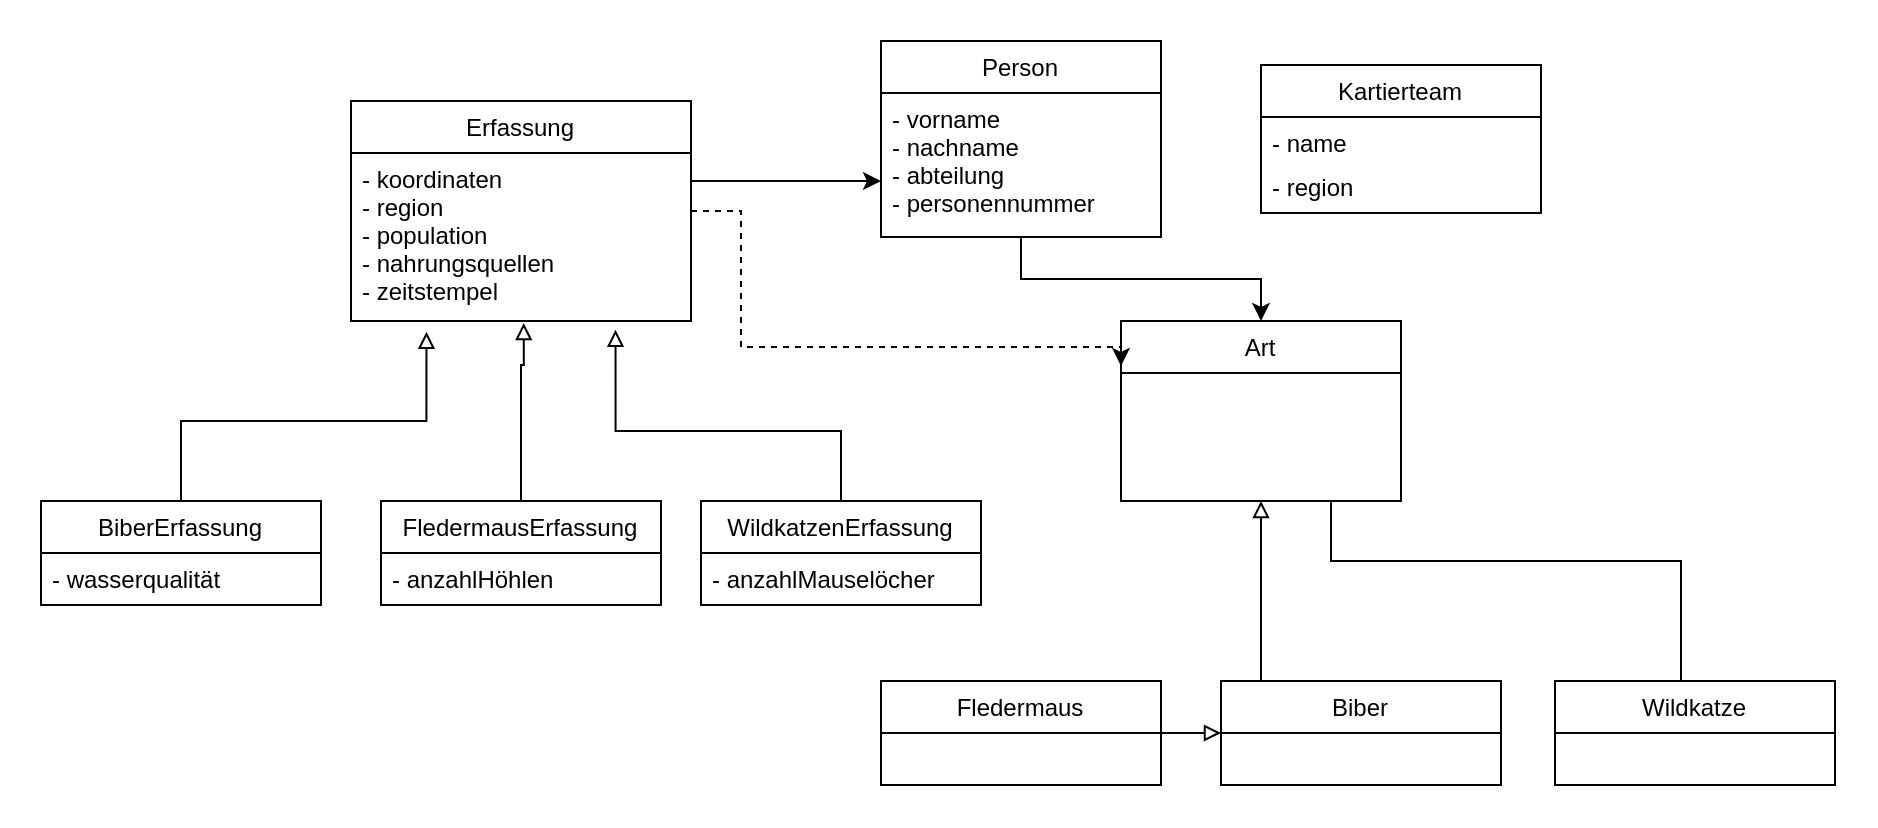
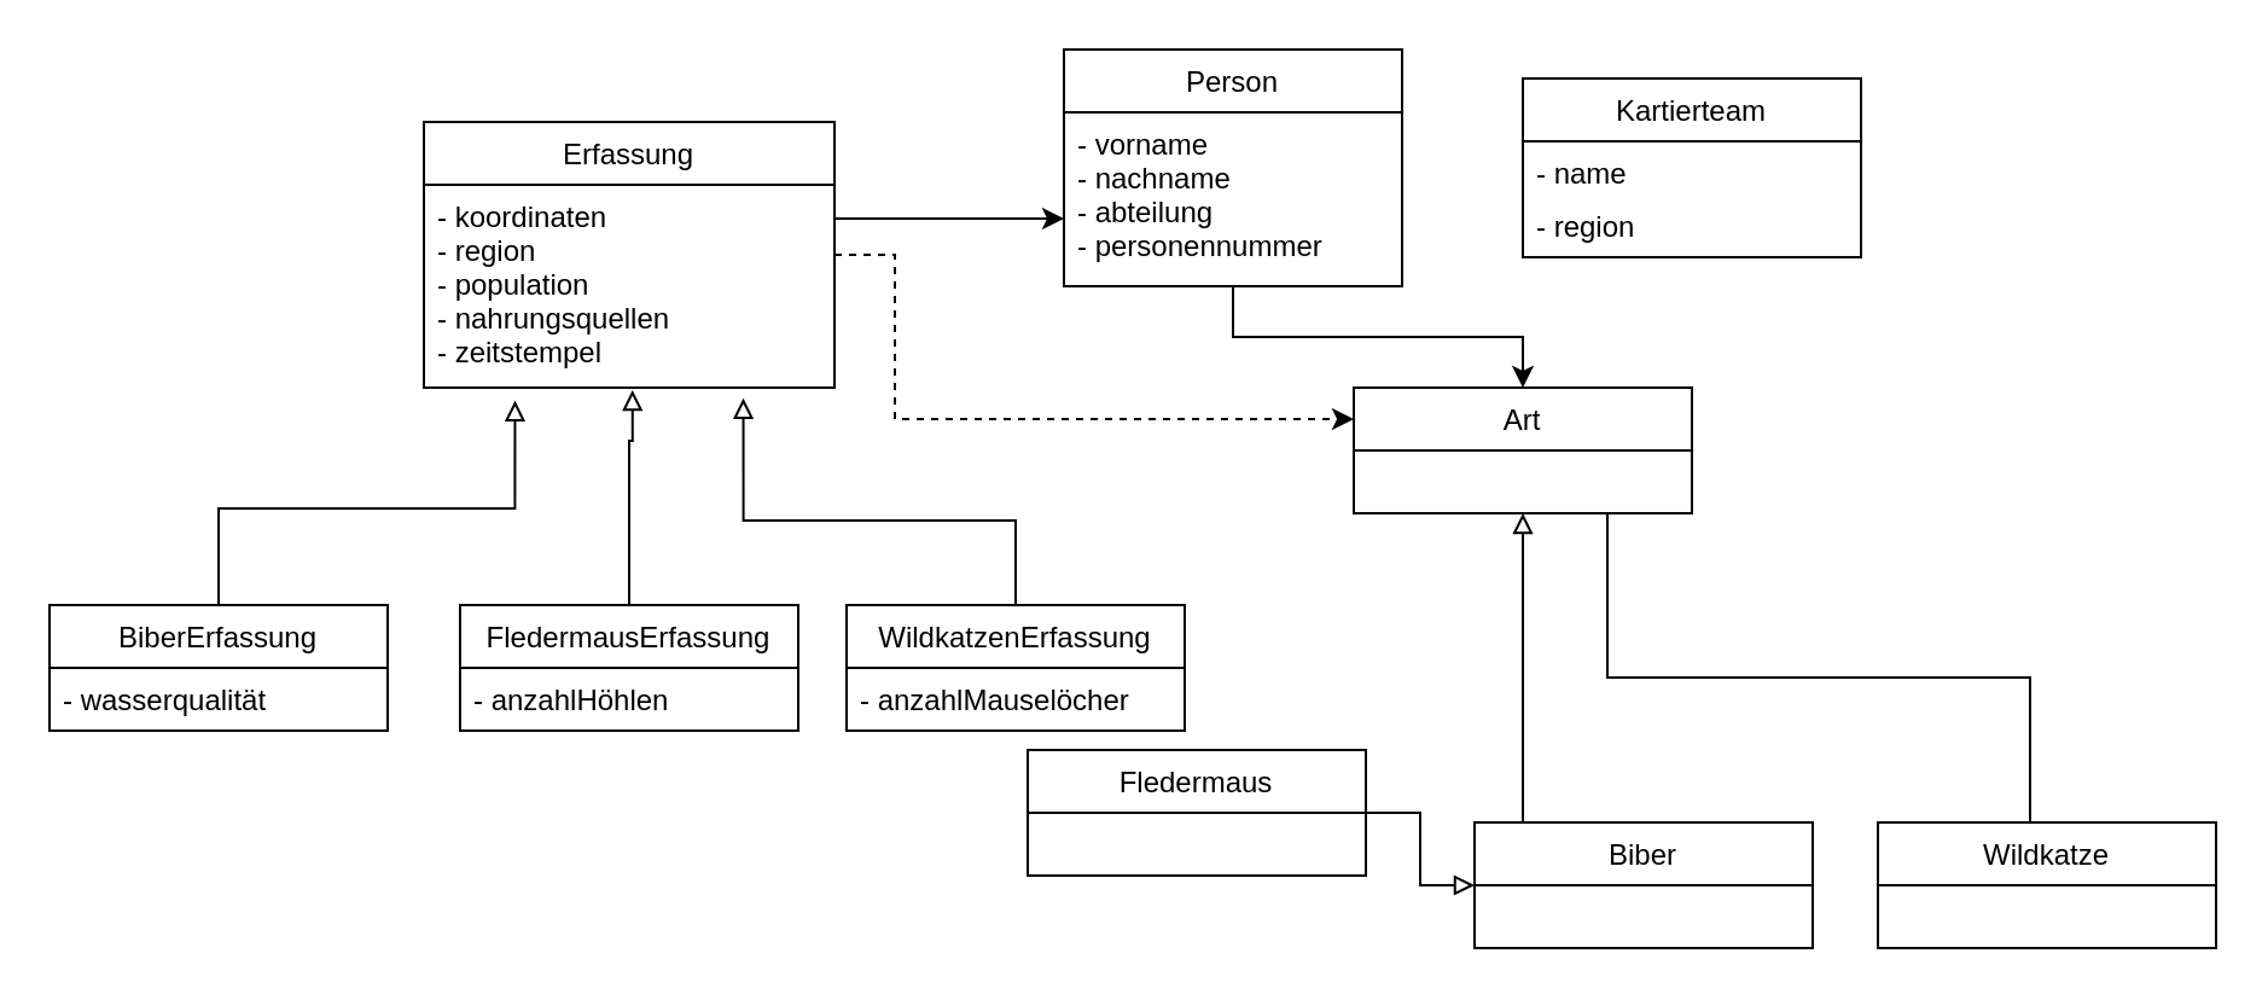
  <mxCell id="0" />
  <mxCell id="1" parent="0" />
  <mxCell id="2" style="edgeStyle=orthogonalEdgeStyle;rounded=0;orthogonalLoop=1;jettySize=auto;html=1;entryX=0;entryY=0.25;entryDx=0;entryDy=0;dashed=1;" parent="1" source="3" target="5" edge="1"><mxGeometry relative="1" as="geometry"><Array as="points"><mxPoint x="370" y="105" /><mxPoint x="370" y="173" /></Array></mxGeometry></mxCell>
  <mxCell id="3" value="Erfassung" style="swimlane;fontStyle=0;childLayout=stackLayout;horizontal=1;startSize=26;fillColor=none;horizontalStack=0;resizeParent=1;resizeParentMax=0;resizeLast=0;collapsible=1;marginBottom=0;" parent="1" vertex="1"><mxGeometry x="175" y="50" width="170" height="110" as="geometry" /></mxCell>
  <mxCell id="4" value="- koordinaten&#10;- region&#10;- population&#10;- nahrungsquellen&#10;- zeitstempel" style="text;strokeColor=none;fillColor=none;align=left;verticalAlign=top;spacingLeft=4;spacingRight=4;overflow=hidden;rotatable=0;points=[[0,0.5],[1,0.5]];portConstraint=eastwest;" parent="3" vertex="1"><mxGeometry y="26" width="170" height="84" as="geometry" /></mxCell>
- <mxCell id="5" value="Art" style="swimlane;fontStyle=0;childLayout=stackLayout;horizontal=1;startSize=26;fillColor=none;horizontalStack=0;resizeParent=1;resizeParentMax=0;resizeLast=0;collapsible=1;marginBottom=0;" parent="1" vertex="1"><mxGeometry x="560" y="160" width="140" height="90" as="geometry" /></mxCell>
+ <mxCell id="5" value="Art" style="swimlane;fontStyle=0;childLayout=stackLayout;horizontal=1;startSize=26;fillColor=none;horizontalStack=0;resizeParent=1;resizeParentMax=0;resizeLast=0;collapsible=1;marginBottom=0;" parent="1" vertex="1"><mxGeometry x="560" y="160" width="140" height="52" as="geometry" /></mxCell>
  <mxCell id="6" value="Kartierteam" style="swimlane;fontStyle=0;childLayout=stackLayout;horizontal=1;startSize=26;fillColor=none;horizontalStack=0;resizeParent=1;resizeParentMax=0;resizeLast=0;collapsible=1;marginBottom=0;" parent="1" vertex="1"><mxGeometry x="630" y="32" width="140" height="74" as="geometry" /></mxCell>
  <mxCell id="7" value="- name" style="text;strokeColor=none;fillColor=none;align=left;verticalAlign=top;spacingLeft=4;spacingRight=4;overflow=hidden;rotatable=0;points=[[0,0.5],[1,0.5]];portConstraint=eastwest;" parent="6" vertex="1"><mxGeometry y="26" width="140" height="22" as="geometry" /></mxCell>
  <mxCell id="8" value="- region" style="text;strokeColor=none;fillColor=none;align=left;verticalAlign=top;spacingLeft=4;spacingRight=4;overflow=hidden;rotatable=0;points=[[0,0.5],[1,0.5]];portConstraint=eastwest;" parent="6" vertex="1"><mxGeometry y="48" width="140" height="26" as="geometry" /></mxCell>
  <mxCell id="9" style="edgeStyle=orthogonalEdgeStyle;rounded=0;orthogonalLoop=1;jettySize=auto;html=1;" parent="1" source="10" target="5" edge="1"><mxGeometry relative="1" as="geometry" /></mxCell>
  <mxCell id="10" value="Person" style="swimlane;fontStyle=0;childLayout=stackLayout;horizontal=1;startSize=26;fillColor=none;horizontalStack=0;resizeParent=1;resizeParentMax=0;resizeLast=0;collapsible=1;marginBottom=0;" parent="1" vertex="1"><mxGeometry x="440" y="20" width="140" height="98" as="geometry" /></mxCell>
  <mxCell id="11" value="- vorname&#10;- nachname&#10;- abteilung&#10;- personennummer" style="text;strokeColor=none;fillColor=none;align=left;verticalAlign=top;spacingLeft=4;spacingRight=4;overflow=hidden;rotatable=0;points=[[0,0.5],[1,0.5]];portConstraint=eastwest;" parent="10" vertex="1"><mxGeometry y="26" width="140" height="72" as="geometry" /></mxCell>
  <mxCell id="12" style="edgeStyle=orthogonalEdgeStyle;rounded=0;orthogonalLoop=1;jettySize=auto;html=1;exitX=1;exitY=0.5;exitDx=0;exitDy=0;" parent="1" edge="1"><mxGeometry relative="1" as="geometry"><Array as="points"><mxPoint x="345" y="90" /></Array><mxPoint x="345" y="89" as="sourcePoint" /><mxPoint x="440" y="90" as="targetPoint" /></mxGeometry></mxCell>
  <mxCell id="13" style="edgeStyle=orthogonalEdgeStyle;rounded=0;orthogonalLoop=1;jettySize=auto;html=1;endArrow=block;endFill=0;" parent="1" source="14" target="16" edge="1"><mxGeometry relative="1" as="geometry"><mxPoint x="750" y="199" as="targetPoint" /></mxGeometry></mxCell>
- <mxCell id="14" value="Fledermaus" style="swimlane;fontStyle=0;childLayout=stackLayout;horizontal=1;startSize=26;fillColor=none;horizontalStack=0;resizeParent=1;resizeParentMax=0;resizeLast=0;collapsible=1;marginBottom=0;" parent="1" vertex="1"><mxGeometry x="440" y="340" width="140" height="52" as="geometry" /></mxCell>
+ <mxCell id="14" value="Fledermaus" style="swimlane;fontStyle=0;childLayout=stackLayout;horizontal=1;startSize=26;fillColor=none;horizontalStack=0;resizeParent=1;resizeParentMax=0;resizeLast=0;collapsible=1;marginBottom=0;" parent="1" vertex="1"><mxGeometry x="425" y="310" width="140" height="52" as="geometry" /></mxCell>
  <mxCell id="15" style="edgeStyle=orthogonalEdgeStyle;rounded=0;orthogonalLoop=1;jettySize=auto;html=1;entryX=0.5;entryY=1;entryDx=0;entryDy=0;endArrow=block;endFill=0;" parent="1" source="16" target="5" edge="1"><mxGeometry relative="1" as="geometry"><Array as="points"><mxPoint x="630" y="290" /><mxPoint x="630" y="290" /></Array><mxPoint x="825" y="214" as="targetPoint" /></mxGeometry></mxCell>
  <mxCell id="16" value="Biber" style="swimlane;fontStyle=0;childLayout=stackLayout;horizontal=1;startSize=26;fillColor=none;horizontalStack=0;resizeParent=1;resizeParentMax=0;resizeLast=0;collapsible=1;marginBottom=0;" parent="1" vertex="1"><mxGeometry x="610" y="340" width="140" height="52" as="geometry" /></mxCell>
  <mxCell id="17" style="edgeStyle=orthogonalEdgeStyle;rounded=0;orthogonalLoop=1;jettySize=auto;html=1;entryX=0.75;entryY=1;entryDx=0;entryDy=0;endArrow=none;endFill=0;" parent="1" source="18" target="5" edge="1"><mxGeometry relative="1" as="geometry"><Array as="points"><mxPoint x="840" y="280" /><mxPoint x="665" y="280" /></Array></mxGeometry></mxCell>
  <mxCell id="18" value="Wildkatze" style="swimlane;fontStyle=0;childLayout=stackLayout;horizontal=1;startSize=26;fillColor=none;horizontalStack=0;resizeParent=1;resizeParentMax=0;resizeLast=0;collapsible=1;marginBottom=0;" parent="1" vertex="1"><mxGeometry x="777" y="340" width="140" height="52" as="geometry" /></mxCell>
  <mxCell id="19" style="edgeStyle=orthogonalEdgeStyle;rounded=0;orthogonalLoop=1;jettySize=auto;html=1;endArrow=block;endFill=0;entryX=0.222;entryY=1.064;entryDx=0;entryDy=0;entryPerimeter=0;" parent="1" source="20" target="4" edge="1"><mxGeometry relative="1" as="geometry"><Array as="points"><mxPoint y="210" x="90" /><mxPoint x="213" y="210" /></Array></mxGeometry></mxCell>
  <mxCell id="20" value="BiberErfassung" style="swimlane;fontStyle=0;childLayout=stackLayout;horizontal=1;startSize=26;fillColor=none;horizontalStack=0;resizeParent=1;resizeParentMax=0;resizeLast=0;collapsible=1;marginBottom=0;" parent="1" vertex="1"><mxGeometry x="20" y="250" width="140" height="52" as="geometry" /></mxCell>
  <mxCell id="21" value="- wasserqualität" style="text;strokeColor=none;fillColor=none;align=left;verticalAlign=top;spacingLeft=4;spacingRight=4;overflow=hidden;rotatable=0;points=[[0,0.5],[1,0.5]];portConstraint=eastwest;" parent="20" vertex="1"><mxGeometry y="26" width="140" height="26" as="geometry" /></mxCell>
  <mxCell id="22" style="edgeStyle=orthogonalEdgeStyle;rounded=0;orthogonalLoop=1;jettySize=auto;html=1;endArrow=block;endFill=0;entryX=0.508;entryY=1.012;entryDx=0;entryDy=0;entryPerimeter=0;" parent="1" source="23" target="4" edge="1"><mxGeometry relative="1" as="geometry"><mxPoint x="260" y="182" as="targetPoint" /><Array as="points"><mxPoint x="260" y="182" /><mxPoint x="261" y="182" /></Array></mxGeometry></mxCell>
  <mxCell id="23" value="FledermausErfassung" style="swimlane;fontStyle=0;childLayout=stackLayout;horizontal=1;startSize=26;fillColor=none;horizontalStack=0;resizeParent=1;resizeParentMax=0;resizeLast=0;collapsible=1;marginBottom=0;" parent="1" vertex="1"><mxGeometry x="190" y="250" width="140" height="52" as="geometry" /></mxCell>
  <mxCell id="24" value="- anzahlHöhlen" style="text;strokeColor=none;fillColor=none;align=left;verticalAlign=top;spacingLeft=4;spacingRight=4;overflow=hidden;rotatable=0;points=[[0,0.5],[1,0.5]];portConstraint=eastwest;" parent="23" vertex="1"><mxGeometry y="26" width="140" height="26" as="geometry" /></mxCell>
  <mxCell id="25" style="edgeStyle=orthogonalEdgeStyle;rounded=0;orthogonalLoop=1;jettySize=auto;html=1;endArrow=block;endFill=0;entryX=0.778;entryY=1.052;entryDx=0;entryDy=0;entryPerimeter=0;" parent="1" source="26" target="4" edge="1"><mxGeometry relative="1" as="geometry"><mxPoint x="310" y="180" as="targetPoint" /><Array as="points"><mxPoint x="420" y="215" /><mxPoint x="307" y="215" /></Array></mxGeometry></mxCell>
  <mxCell id="26" value="WildkatzenErfassung" style="swimlane;fontStyle=0;childLayout=stackLayout;horizontal=1;startSize=26;fillColor=none;horizontalStack=0;resizeParent=1;resizeParentMax=0;resizeLast=0;collapsible=1;marginBottom=0;" parent="1" vertex="1"><mxGeometry x="350" y="250" width="140" height="52" as="geometry" /></mxCell>
  <mxCell id="27" value="- anzahlMauselöcher" style="text;strokeColor=none;fillColor=none;align=left;verticalAlign=top;spacingLeft=4;spacingRight=4;overflow=hidden;rotatable=0;points=[[0,0.5],[1,0.5]];portConstraint=eastwest;" parent="26" vertex="1"><mxGeometry y="26" width="140" height="26" as="geometry" /></mxCell>
